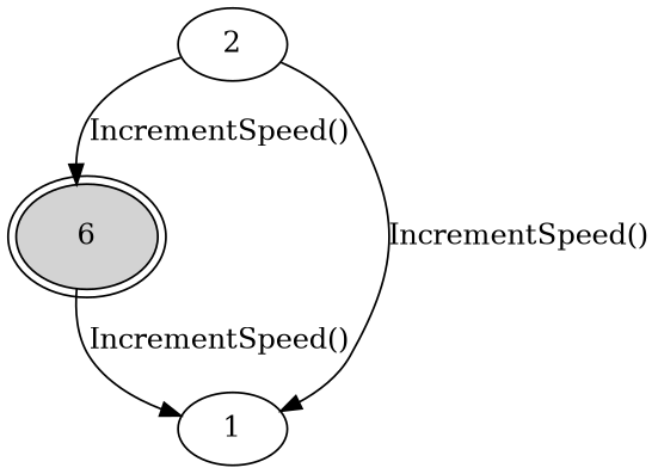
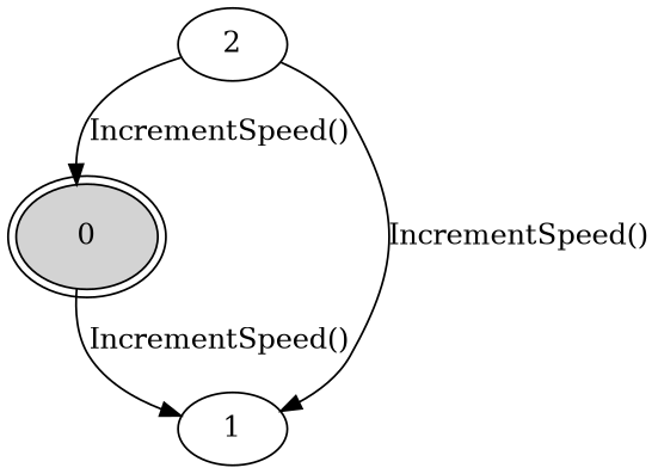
  digraph {
    fontname="DejaVu Serif"
    node [fillcolor=white fontname="DejaVu Serif" peripheries=1 shape=ellipse style=filled]
    edge [fontname="DejaVu Serif"]
-   0 [fillcolor=lightgray peripheries=2 label=6]
+   0 [fillcolor=lightgray peripheries=2]
    1
    2
    0 -> 1 [label="IncrementSpeed()"]
    2 -> 0 [label="IncrementSpeed()"]
    2 -> 1 [label="IncrementSpeed()"]
  }
